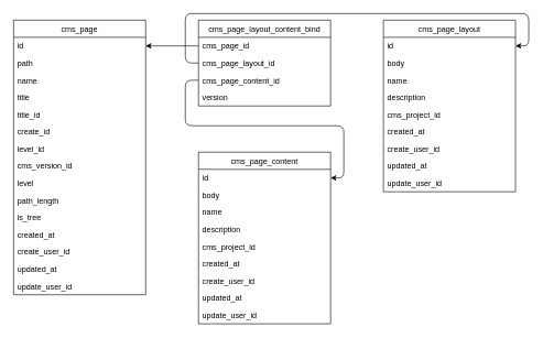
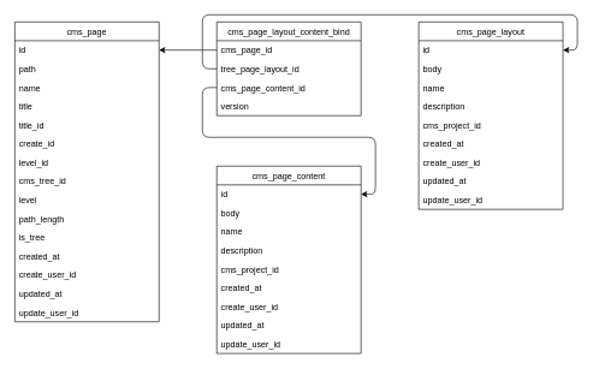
  <mxCell id="0" />
  <mxCell id="1" parent="0" />
  <mxCell id="2" value="cms_page" style="swimlane;fontStyle=0;childLayout=stackLayout;horizontal=1;startSize=26;horizontalStack=0;resizeParent=1;resizeParentMax=0;resizeLast=0;collapsible=1;marginBottom=0;" parent="1" vertex="1"><mxGeometry x="20" y="30" width="200" height="416" as="geometry" /></mxCell>
  <mxCell id="3" value="id" style="text;strokeColor=none;fillColor=none;align=left;verticalAlign=top;spacingLeft=4;spacingRight=4;overflow=hidden;rotatable=0;points=[[0,0.5],[1,0.5]];portConstraint=eastwest;" parent="2" vertex="1"><mxGeometry y="26" width="200" height="26" as="geometry" /></mxCell>
  <mxCell id="4" value="path" style="text;strokeColor=none;fillColor=none;align=left;verticalAlign=top;spacingLeft=4;spacingRight=4;overflow=hidden;rotatable=0;points=[[0,0.5],[1,0.5]];portConstraint=eastwest;" parent="2" vertex="1"><mxGeometry y="52" width="200" height="26" as="geometry" /></mxCell>
  <mxCell id="5" value="name" style="text;strokeColor=none;fillColor=none;align=left;verticalAlign=top;spacingLeft=4;spacingRight=4;overflow=hidden;rotatable=0;points=[[0,0.5],[1,0.5]];portConstraint=eastwest;" parent="2" vertex="1"><mxGeometry y="78" width="200" height="26" as="geometry" /></mxCell>
  <mxCell id="6" value="title" style="text;strokeColor=none;fillColor=none;align=left;verticalAlign=top;spacingLeft=4;spacingRight=4;overflow=hidden;rotatable=0;points=[[0,0.5],[1,0.5]];portConstraint=eastwest;" parent="2" vertex="1"><mxGeometry y="104" width="200" height="26" as="geometry" /></mxCell>
  <mxCell id="7" value="title_id" style="text;strokeColor=none;fillColor=none;align=left;verticalAlign=top;spacingLeft=4;spacingRight=4;overflow=hidden;rotatable=0;points=[[0,0.5],[1,0.5]];portConstraint=eastwest;" parent="2" vertex="1"><mxGeometry y="130" width="200" height="26" as="geometry" /></mxCell>
  <mxCell id="8" value="create_id" style="text;strokeColor=none;fillColor=none;align=left;verticalAlign=top;spacingLeft=4;spacingRight=4;overflow=hidden;rotatable=0;points=[[0,0.5],[1,0.5]];portConstraint=eastwest;" parent="2" vertex="1"><mxGeometry y="156" width="200" height="26" as="geometry" /></mxCell>
  <mxCell id="9" value="level_id" style="text;strokeColor=none;fillColor=none;align=left;verticalAlign=top;spacingLeft=4;spacingRight=4;overflow=hidden;rotatable=0;points=[[0,0.5],[1,0.5]];portConstraint=eastwest;" parent="2" vertex="1"><mxGeometry y="182" width="200" height="26" as="geometry" /></mxCell>
- <mxCell id="10" value="cms_version_id" style="text;strokeColor=none;fillColor=none;align=left;verticalAlign=top;spacingLeft=4;spacingRight=4;overflow=hidden;rotatable=0;points=[[0,0.5],[1,0.5]];portConstraint=eastwest;" parent="2" vertex="1"><mxGeometry y="208" width="200" height="26" as="geometry" /></mxCell>
+ <mxCell id="10" value="cms_tree_id" style="text;strokeColor=none;fillColor=none;align=left;verticalAlign=top;spacingLeft=4;spacingRight=4;overflow=hidden;rotatable=0;points=[[0,0.5],[1,0.5]];portConstraint=eastwest;" parent="2" vertex="1"><mxGeometry y="208" width="200" height="26" as="geometry" /></mxCell>
  <mxCell id="11" value="level" style="text;strokeColor=none;fillColor=none;align=left;verticalAlign=top;spacingLeft=4;spacingRight=4;overflow=hidden;rotatable=0;points=[[0,0.5],[1,0.5]];portConstraint=eastwest;" parent="2" vertex="1"><mxGeometry y="234" width="200" height="26" as="geometry" /></mxCell>
  <mxCell id="12" value="path_length" style="text;strokeColor=none;fillColor=none;align=left;verticalAlign=top;spacingLeft=4;spacingRight=4;overflow=hidden;rotatable=0;points=[[0,0.5],[1,0.5]];portConstraint=eastwest;" parent="2" vertex="1"><mxGeometry y="260" width="200" height="26" as="geometry" /></mxCell>
  <mxCell id="13" value="is_tree" style="text;strokeColor=none;fillColor=none;align=left;verticalAlign=top;spacingLeft=4;spacingRight=4;overflow=hidden;rotatable=0;points=[[0,0.5],[1,0.5]];portConstraint=eastwest;" parent="2" vertex="1"><mxGeometry y="286" width="200" height="26" as="geometry" /></mxCell>
  <mxCell id="14" value="created_at" style="text;strokeColor=none;fillColor=none;align=left;verticalAlign=top;spacingLeft=4;spacingRight=4;overflow=hidden;rotatable=0;points=[[0,0.5],[1,0.5]];portConstraint=eastwest;" parent="2" vertex="1"><mxGeometry y="312" width="200" height="26" as="geometry" /></mxCell>
  <mxCell id="15" value="create_user_id" style="text;strokeColor=none;fillColor=none;align=left;verticalAlign=top;spacingLeft=4;spacingRight=4;overflow=hidden;rotatable=0;points=[[0,0.5],[1,0.5]];portConstraint=eastwest;" parent="2" vertex="1"><mxGeometry y="338" width="200" height="26" as="geometry" /></mxCell>
  <mxCell id="16" value="updated_at" style="text;strokeColor=none;fillColor=none;align=left;verticalAlign=top;spacingLeft=4;spacingRight=4;overflow=hidden;rotatable=0;points=[[0,0.5],[1,0.5]];portConstraint=eastwest;" vertex="1" parent="2"><mxGeometry y="364" width="200" height="26" as="geometry" /></mxCell>
  <mxCell id="17" value="update_user_id" style="text;strokeColor=none;fillColor=none;align=left;verticalAlign=top;spacingLeft=4;spacingRight=4;overflow=hidden;rotatable=0;points=[[0,0.5],[1,0.5]];portConstraint=eastwest;" vertex="1" parent="2"><mxGeometry y="390" width="200" height="26" as="geometry" /></mxCell>
  <mxCell id="18" value="cms_page_layout_content_bind" style="swimlane;fontStyle=0;childLayout=stackLayout;horizontal=1;startSize=26;horizontalStack=0;resizeParent=1;resizeParentMax=0;resizeLast=0;collapsible=1;marginBottom=0;" vertex="1" parent="1"><mxGeometry x="300" y="30" width="200" height="130" as="geometry" /></mxCell>
  <mxCell id="19" value="cms_page_id" style="text;strokeColor=none;fillColor=none;align=left;verticalAlign=top;spacingLeft=4;spacingRight=4;overflow=hidden;rotatable=0;points=[[0,0.5],[1,0.5]];portConstraint=eastwest;" vertex="1" parent="18"><mxGeometry y="26" width="200" height="26" as="geometry" /></mxCell>
- <mxCell id="20" value="cms_page_layout_id" style="text;strokeColor=none;fillColor=none;align=left;verticalAlign=top;spacingLeft=4;spacingRight=4;overflow=hidden;rotatable=0;points=[[0,0.5],[1,0.5]];portConstraint=eastwest;" vertex="1" parent="18"><mxGeometry y="52" width="200" height="26" as="geometry" /></mxCell>
+ <mxCell id="20" value="tree_page_layout_id" style="text;strokeColor=none;fillColor=none;align=left;verticalAlign=top;spacingLeft=4;spacingRight=4;overflow=hidden;rotatable=0;points=[[0,0.5],[1,0.5]];portConstraint=eastwest;" vertex="1" parent="18"><mxGeometry y="52" width="200" height="26" as="geometry" /></mxCell>
  <mxCell id="21" value="cms_page_content_id" style="text;strokeColor=none;fillColor=none;align=left;verticalAlign=top;spacingLeft=4;spacingRight=4;overflow=hidden;rotatable=0;points=[[0,0.5],[1,0.5]];portConstraint=eastwest;" vertex="1" parent="18"><mxGeometry y="78" width="200" height="26" as="geometry" /></mxCell>
  <mxCell id="22" value="version" style="text;strokeColor=none;fillColor=none;align=left;verticalAlign=top;spacingLeft=4;spacingRight=4;overflow=hidden;rotatable=0;points=[[0,0.5],[1,0.5]];portConstraint=eastwest;" vertex="1" parent="18"><mxGeometry y="104" width="200" height="26" as="geometry" /></mxCell>
  <mxCell id="23" value="cms_page_layout" style="swimlane;fontStyle=0;childLayout=stackLayout;horizontal=1;startSize=26;horizontalStack=0;resizeParent=1;resizeParentMax=0;resizeLast=0;collapsible=1;marginBottom=0;" vertex="1" parent="1"><mxGeometry x="580" y="30" width="200" height="260" as="geometry" /></mxCell>
  <mxCell id="24" value="id" style="text;strokeColor=none;fillColor=none;align=left;verticalAlign=top;spacingLeft=4;spacingRight=4;overflow=hidden;rotatable=0;points=[[0,0.5],[1,0.5]];portConstraint=eastwest;" vertex="1" parent="23"><mxGeometry y="26" width="200" height="26" as="geometry" /></mxCell>
  <mxCell id="25" value="body" style="text;strokeColor=none;fillColor=none;align=left;verticalAlign=top;spacingLeft=4;spacingRight=4;overflow=hidden;rotatable=0;points=[[0,0.5],[1,0.5]];portConstraint=eastwest;" vertex="1" parent="23"><mxGeometry y="52" width="200" height="26" as="geometry" /></mxCell>
  <mxCell id="26" value="name" style="text;strokeColor=none;fillColor=none;align=left;verticalAlign=top;spacingLeft=4;spacingRight=4;overflow=hidden;rotatable=0;points=[[0,0.5],[1,0.5]];portConstraint=eastwest;" vertex="1" parent="23"><mxGeometry y="78" width="200" height="26" as="geometry" /></mxCell>
  <mxCell id="27" value="description" style="text;strokeColor=none;fillColor=none;align=left;verticalAlign=top;spacingLeft=4;spacingRight=4;overflow=hidden;rotatable=0;points=[[0,0.5],[1,0.5]];portConstraint=eastwest;" vertex="1" parent="23"><mxGeometry y="104" width="200" height="26" as="geometry" /></mxCell>
  <mxCell id="28" value="cms_project_id" style="text;strokeColor=none;fillColor=none;align=left;verticalAlign=top;spacingLeft=4;spacingRight=4;overflow=hidden;rotatable=0;points=[[0,0.5],[1,0.5]];portConstraint=eastwest;" vertex="1" parent="23"><mxGeometry y="130" width="200" height="26" as="geometry" /></mxCell>
  <mxCell id="29" value="created_at" style="text;strokeColor=none;fillColor=none;align=left;verticalAlign=top;spacingLeft=4;spacingRight=4;overflow=hidden;rotatable=0;points=[[0,0.5],[1,0.5]];portConstraint=eastwest;" vertex="1" parent="23"><mxGeometry y="156" width="200" height="26" as="geometry" /></mxCell>
  <mxCell id="30" value="create_user_id" style="text;strokeColor=none;fillColor=none;align=left;verticalAlign=top;spacingLeft=4;spacingRight=4;overflow=hidden;rotatable=0;points=[[0,0.5],[1,0.5]];portConstraint=eastwest;" vertex="1" parent="23"><mxGeometry y="182" width="200" height="26" as="geometry" /></mxCell>
  <mxCell id="31" value="updated_at" style="text;strokeColor=none;fillColor=none;align=left;verticalAlign=top;spacingLeft=4;spacingRight=4;overflow=hidden;rotatable=0;points=[[0,0.5],[1,0.5]];portConstraint=eastwest;" vertex="1" parent="23"><mxGeometry y="208" width="200" height="26" as="geometry" /></mxCell>
  <mxCell id="32" value="update_user_id" style="text;strokeColor=none;fillColor=none;align=left;verticalAlign=top;spacingLeft=4;spacingRight=4;overflow=hidden;rotatable=0;points=[[0,0.5],[1,0.5]];portConstraint=eastwest;" vertex="1" parent="23"><mxGeometry y="234" width="200" height="26" as="geometry" /></mxCell>
  <mxCell id="33" value="cms_page_content" style="swimlane;fontStyle=0;childLayout=stackLayout;horizontal=1;startSize=26;horizontalStack=0;resizeParent=1;resizeParentMax=0;resizeLast=0;collapsible=1;marginBottom=0;" vertex="1" parent="1"><mxGeometry x="300" y="230" width="200" height="260" as="geometry" /></mxCell>
  <mxCell id="34" value="id" style="text;strokeColor=none;fillColor=none;align=left;verticalAlign=top;spacingLeft=4;spacingRight=4;overflow=hidden;rotatable=0;points=[[0,0.5],[1,0.5]];portConstraint=eastwest;" vertex="1" parent="33"><mxGeometry y="26" width="200" height="26" as="geometry" /></mxCell>
  <mxCell id="35" value="body" style="text;strokeColor=none;fillColor=none;align=left;verticalAlign=top;spacingLeft=4;spacingRight=4;overflow=hidden;rotatable=0;points=[[0,0.5],[1,0.5]];portConstraint=eastwest;" vertex="1" parent="33"><mxGeometry y="52" width="200" height="26" as="geometry" /></mxCell>
  <mxCell id="36" value="name" style="text;strokeColor=none;fillColor=none;align=left;verticalAlign=top;spacingLeft=4;spacingRight=4;overflow=hidden;rotatable=0;points=[[0,0.5],[1,0.5]];portConstraint=eastwest;" vertex="1" parent="33"><mxGeometry y="78" width="200" height="26" as="geometry" /></mxCell>
  <mxCell id="37" value="description" style="text;strokeColor=none;fillColor=none;align=left;verticalAlign=top;spacingLeft=4;spacingRight=4;overflow=hidden;rotatable=0;points=[[0,0.5],[1,0.5]];portConstraint=eastwest;" vertex="1" parent="33"><mxGeometry y="104" width="200" height="26" as="geometry" /></mxCell>
  <mxCell id="38" value="cms_project_id" style="text;strokeColor=none;fillColor=none;align=left;verticalAlign=top;spacingLeft=4;spacingRight=4;overflow=hidden;rotatable=0;points=[[0,0.5],[1,0.5]];portConstraint=eastwest;" vertex="1" parent="33"><mxGeometry y="130" width="200" height="26" as="geometry" /></mxCell>
  <mxCell id="39" value="created_at" style="text;strokeColor=none;fillColor=none;align=left;verticalAlign=top;spacingLeft=4;spacingRight=4;overflow=hidden;rotatable=0;points=[[0,0.5],[1,0.5]];portConstraint=eastwest;" vertex="1" parent="33"><mxGeometry y="156" width="200" height="26" as="geometry" /></mxCell>
  <mxCell id="40" value="create_user_id" style="text;strokeColor=none;fillColor=none;align=left;verticalAlign=top;spacingLeft=4;spacingRight=4;overflow=hidden;rotatable=0;points=[[0,0.5],[1,0.5]];portConstraint=eastwest;" vertex="1" parent="33"><mxGeometry y="182" width="200" height="26" as="geometry" /></mxCell>
  <mxCell id="41" value="updated_at" style="text;strokeColor=none;fillColor=none;align=left;verticalAlign=top;spacingLeft=4;spacingRight=4;overflow=hidden;rotatable=0;points=[[0,0.5],[1,0.5]];portConstraint=eastwest;" vertex="1" parent="33"><mxGeometry y="208" width="200" height="26" as="geometry" /></mxCell>
  <mxCell id="42" value="update_user_id" style="text;strokeColor=none;fillColor=none;align=left;verticalAlign=top;spacingLeft=4;spacingRight=4;overflow=hidden;rotatable=0;points=[[0,0.5],[1,0.5]];portConstraint=eastwest;" vertex="1" parent="33"><mxGeometry y="234" width="200" height="26" as="geometry" /></mxCell>
  <mxCell id="43" value="" style="endArrow=classic;html=1;exitX=0;exitY=0.5;exitDx=0;exitDy=0;entryX=1;entryY=0.5;entryDx=0;entryDy=0;" edge="1" parent="1" source="20" target="24"><mxGeometry width="50" height="50" relative="1" as="geometry"><mxPoint x="390" y="390" as="sourcePoint" /><mxPoint x="440" y="340" as="targetPoint" /><Array as="points"><mxPoint x="280" y="95" /><mxPoint x="280" y="20" /><mxPoint x="800" y="20" /><mxPoint x="800" y="69" /></Array></mxGeometry></mxCell>
  <mxCell id="44" value="" style="endArrow=classic;html=1;exitX=0;exitY=0.5;exitDx=0;exitDy=0;entryX=1;entryY=0.5;entryDx=0;entryDy=0;" edge="1" parent="1" source="21" target="34"><mxGeometry width="50" height="50" relative="1" as="geometry"><mxPoint x="370" y="330" as="sourcePoint" /><mxPoint x="780" y="270" as="targetPoint" /><Array as="points"><mxPoint x="280" y="121" /><mxPoint x="280" y="190" /><mxPoint x="520" y="190" /><mxPoint x="520" y="269" /></Array></mxGeometry></mxCell>
  <mxCell id="45" value="" style="endArrow=classic;html=1;entryX=1;entryY=0.5;entryDx=0;entryDy=0;exitX=0;exitY=0.5;exitDx=0;exitDy=0;" edge="1" parent="1" source="19" target="3"><mxGeometry width="50" height="50" relative="1" as="geometry"><mxPoint x="670" y="450" as="sourcePoint" /><mxPoint x="720" y="400" as="targetPoint" /></mxGeometry></mxCell>
